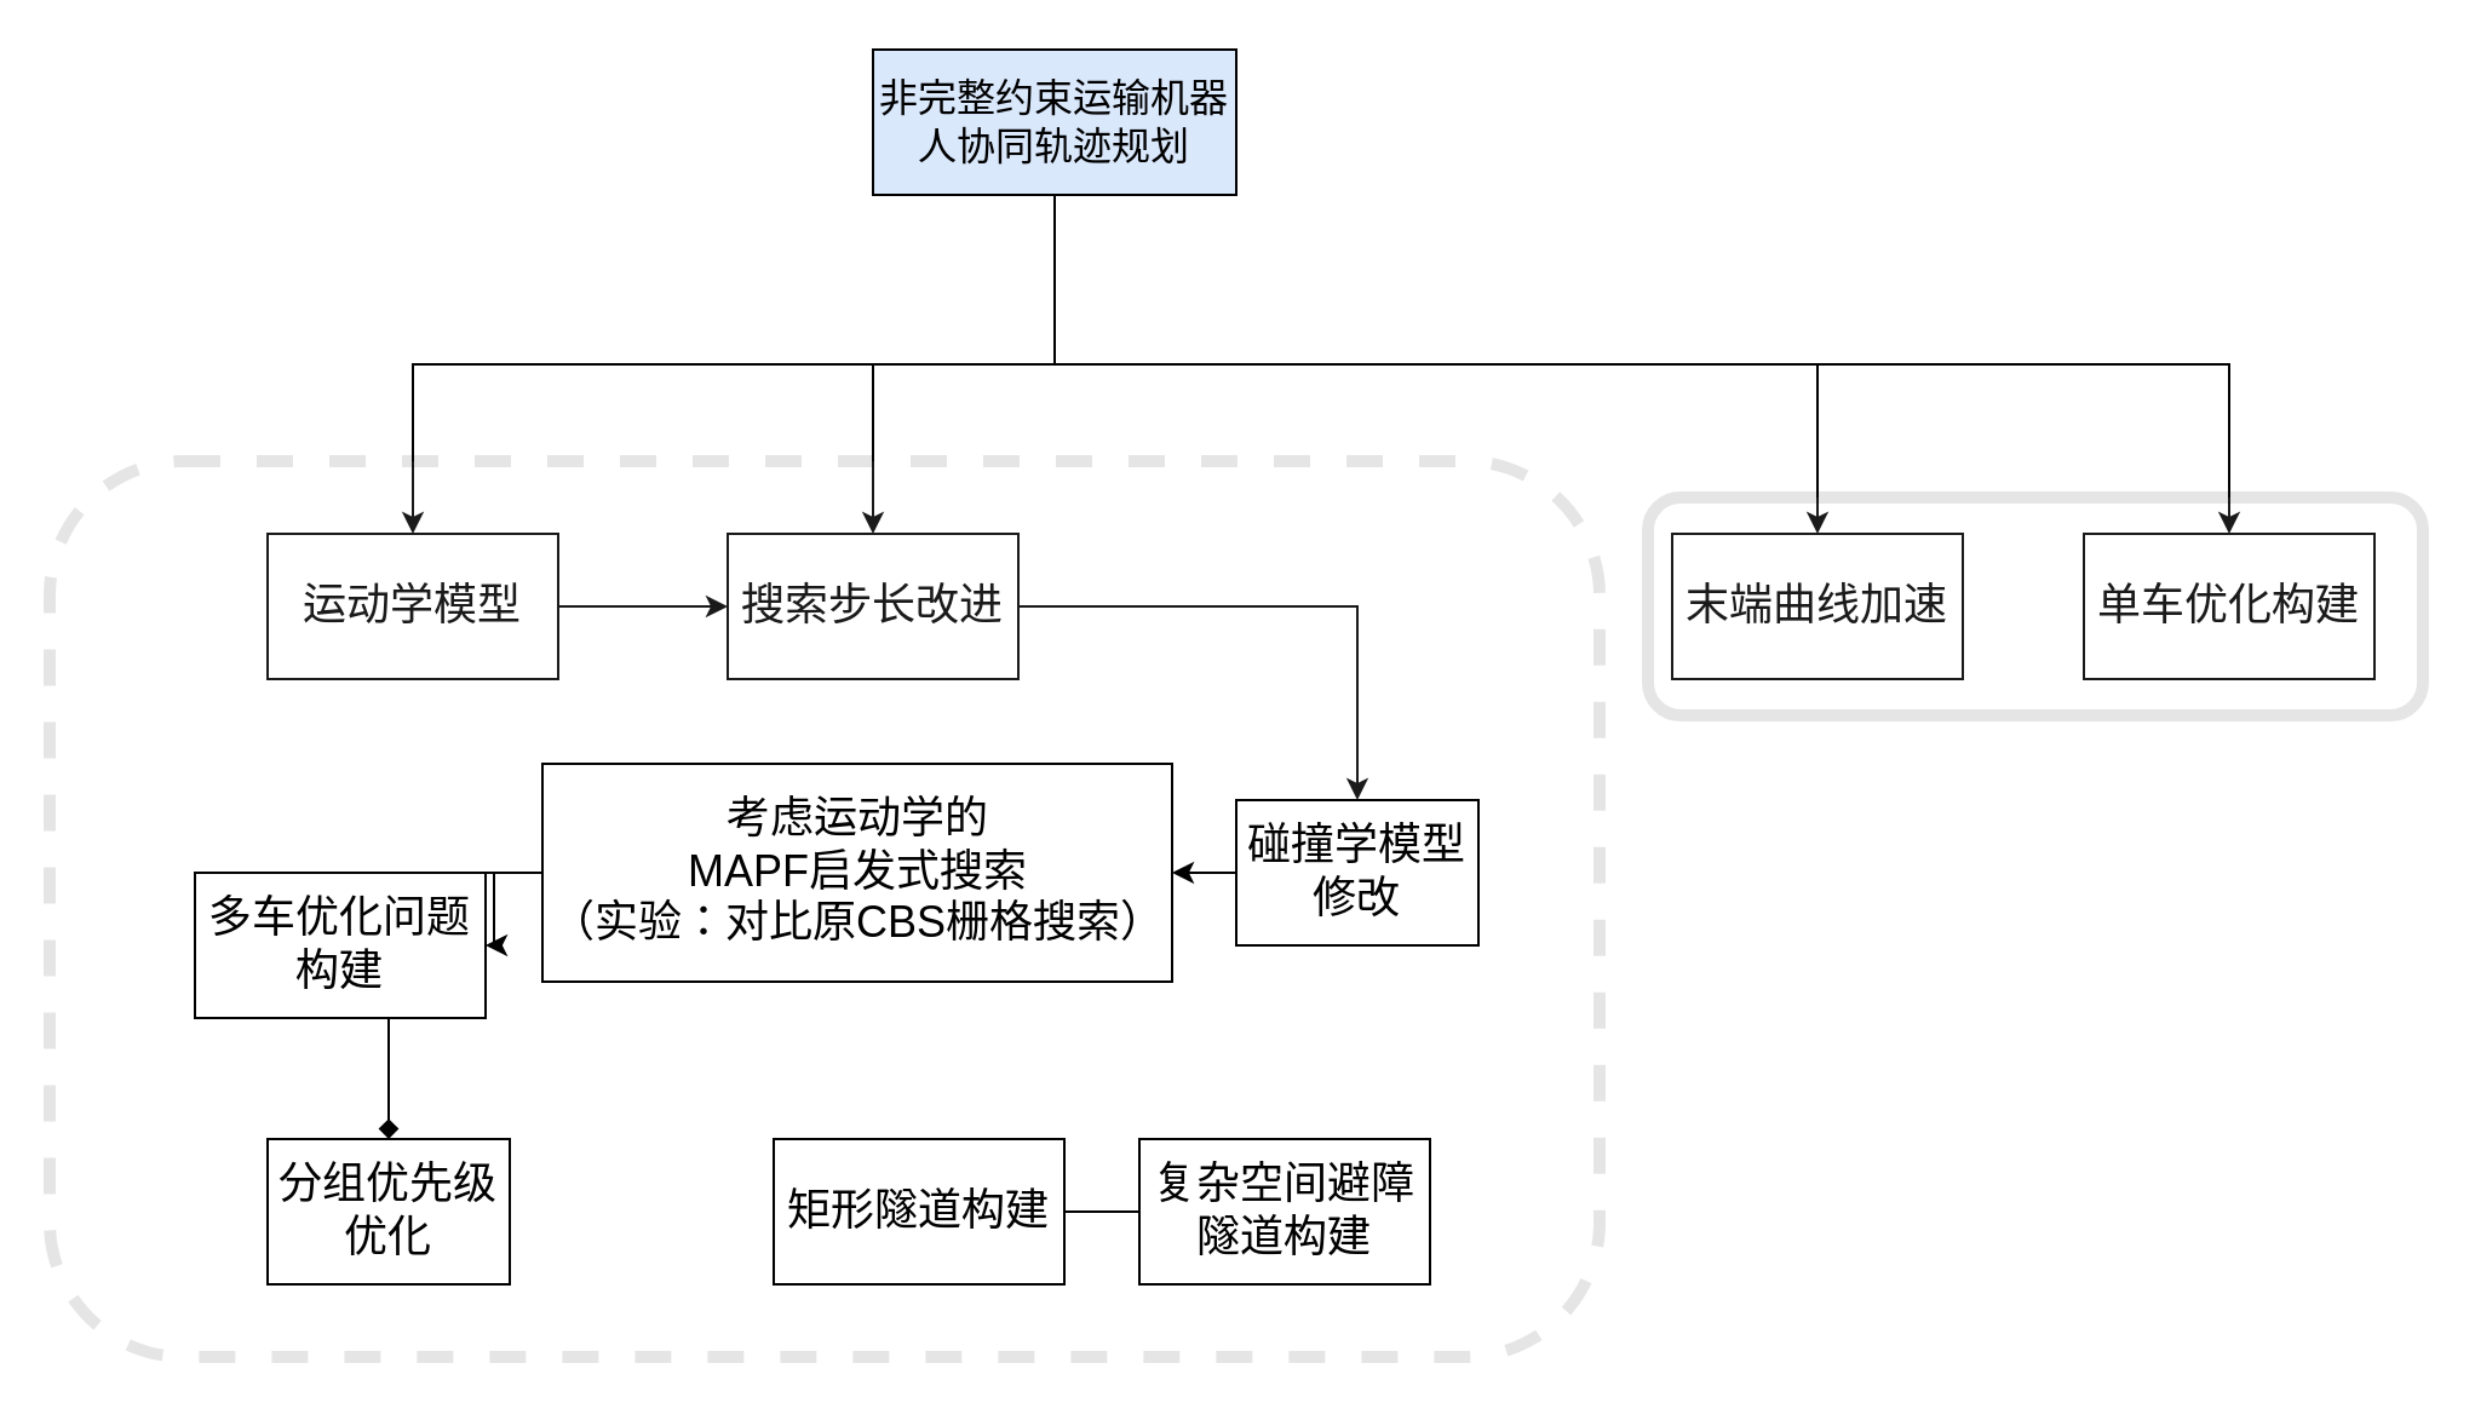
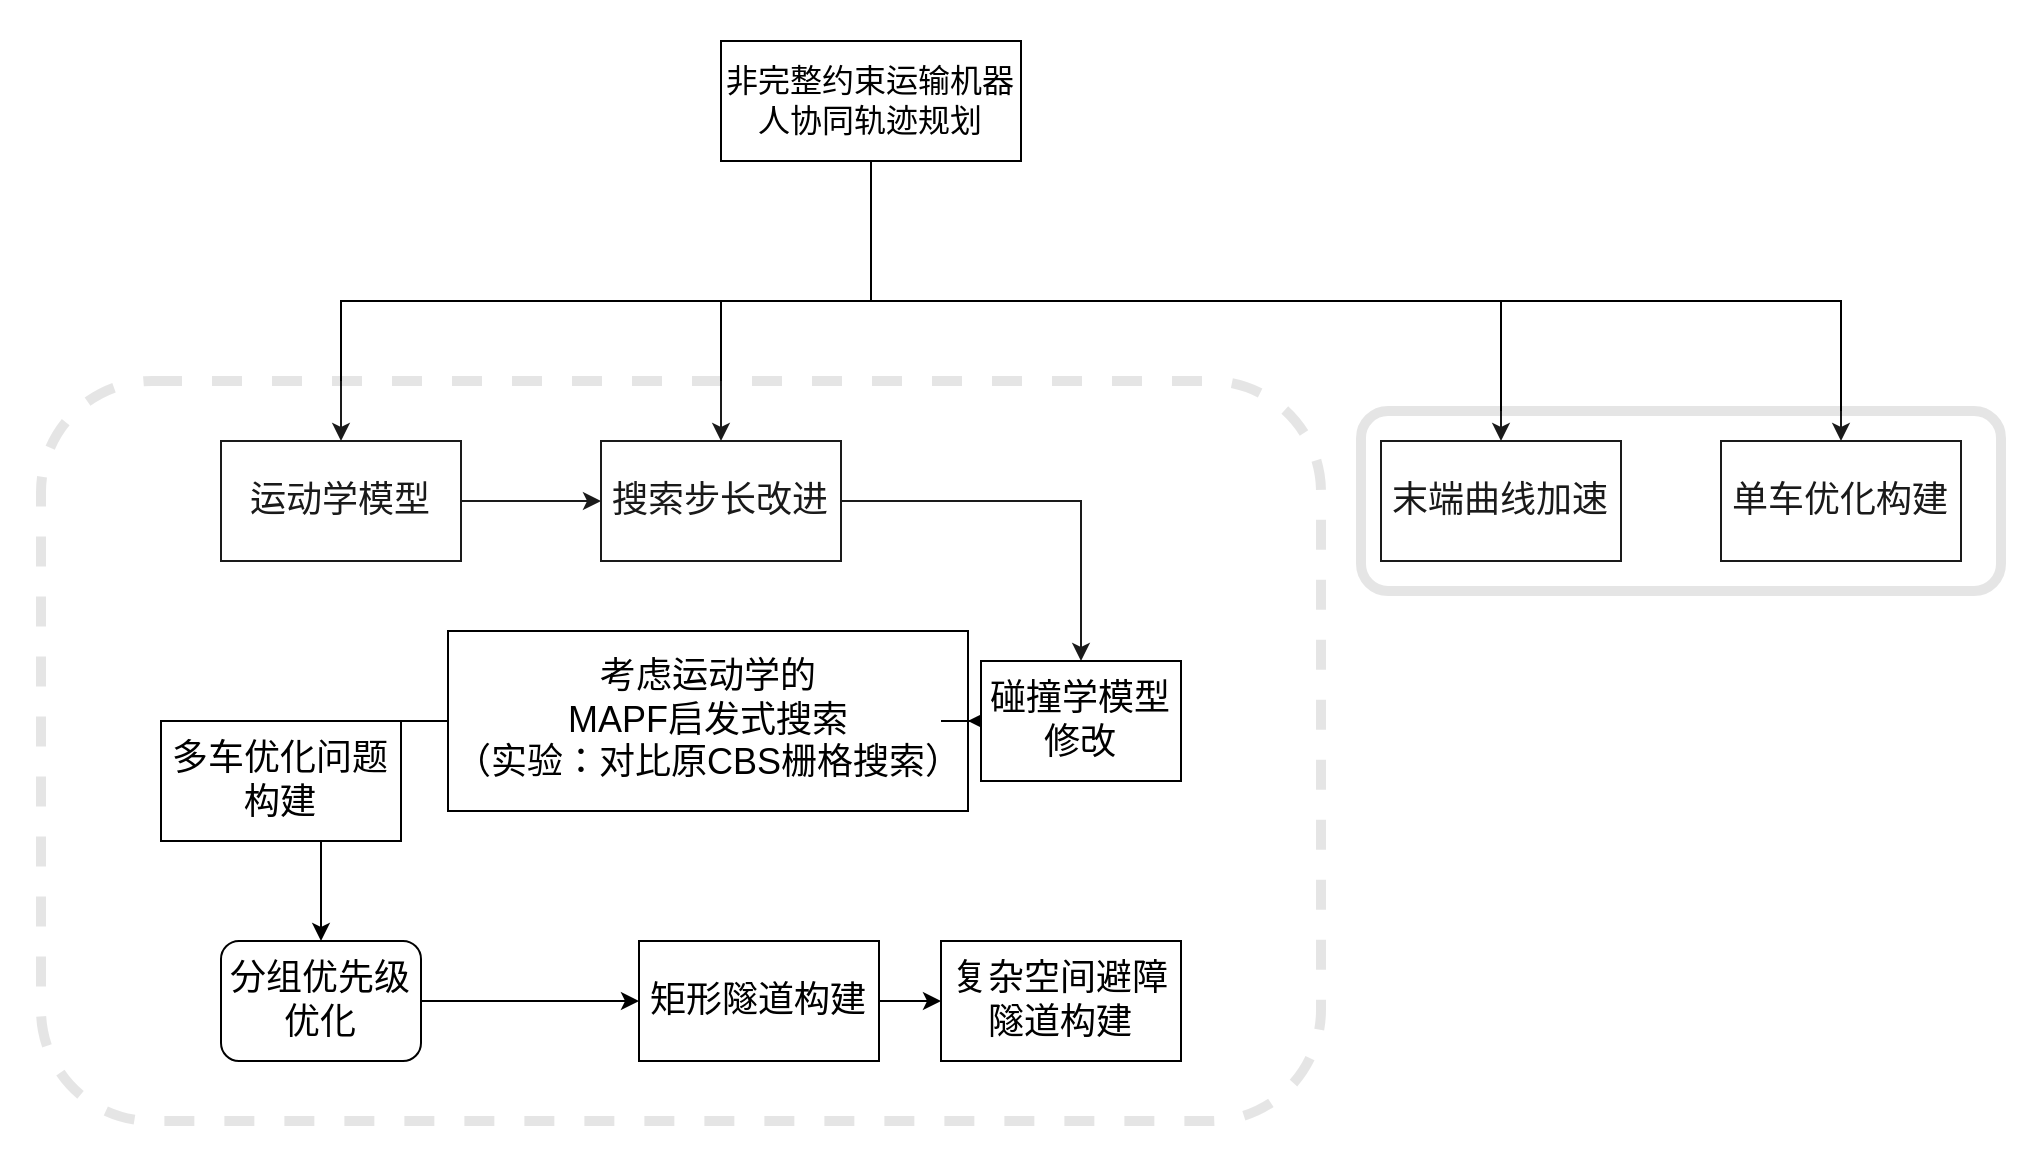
  <mxCell id="0" />
  <mxCell id="1" parent="0" />
  <mxCell id="2" style="edgeStyle=orthogonalEdgeStyle;rounded=0;orthogonalLoop=1;jettySize=auto;html=1;entryX=0;entryY=0.5;entryDx=0;entryDy=0;fontSize=18;" parent="1" source="3" target="5" edge="1"><mxGeometry relative="1" as="geometry" /></mxCell>
  <mxCell id="3" value="&lt;font style=&quot;font-size: 18px;&quot;&gt;运动学模型&lt;/font&gt;" style="rounded=0;whiteSpace=wrap;html=1;" parent="1" vertex="1"><mxGeometry x="110" y="220" width="120" height="60" as="geometry" /></mxCell>
  <mxCell id="4" style="edgeStyle=orthogonalEdgeStyle;rounded=0;orthogonalLoop=1;jettySize=auto;html=1;entryX=0.5;entryY=0;entryDx=0;entryDy=0;fontSize=18;" parent="1" source="5" target="18" edge="1"><mxGeometry relative="1" as="geometry" /></mxCell>
  <mxCell id="5" value="&lt;font style=&quot;font-size: 18px;&quot;&gt;搜索步长改进&lt;/font&gt;" style="rounded=0;whiteSpace=wrap;html=1;" parent="1" vertex="1"><mxGeometry x="300" y="220" width="120" height="60" as="geometry" /></mxCell>
  <mxCell id="6" value="&lt;font style=&quot;font-size: 18px;&quot;&gt;单车优化构建&lt;/font&gt;" style="rounded=0;whiteSpace=wrap;html=1;" parent="1" vertex="1"><mxGeometry x="860" y="220" width="120" height="60" as="geometry" /></mxCell>
  <mxCell id="7" value="&lt;font style=&quot;font-size: 18px;&quot;&gt;末端曲线加速&lt;/font&gt;" style="rounded=0;whiteSpace=wrap;html=1;" parent="1" vertex="1"><mxGeometry x="690" y="220" width="120" height="60" as="geometry" /></mxCell>
  <mxCell id="8" style="edgeStyle=orthogonalEdgeStyle;rounded=0;orthogonalLoop=1;jettySize=auto;html=1;" parent="1" source="12" target="5" edge="1"><mxGeometry relative="1" as="geometry" /></mxCell>
  <mxCell id="9" style="edgeStyle=orthogonalEdgeStyle;rounded=0;orthogonalLoop=1;jettySize=auto;html=1;exitX=0.5;exitY=1;exitDx=0;exitDy=0;" parent="1" source="12" target="7" edge="1"><mxGeometry relative="1" as="geometry"><Array as="points"><mxPoint x="435" y="150" /><mxPoint x="750" y="150" /></Array></mxGeometry></mxCell>
  <mxCell id="10" style="edgeStyle=orthogonalEdgeStyle;rounded=0;orthogonalLoop=1;jettySize=auto;html=1;exitX=0.5;exitY=1;exitDx=0;exitDy=0;" parent="1" source="12" target="6" edge="1"><mxGeometry relative="1" as="geometry" /></mxCell>
  <mxCell id="11" style="edgeStyle=orthogonalEdgeStyle;rounded=0;orthogonalLoop=1;jettySize=auto;html=1;exitX=0.5;exitY=1;exitDx=0;exitDy=0;" parent="1" source="12" target="3" edge="1"><mxGeometry relative="1" as="geometry" /></mxCell>
- <mxCell id="12" value="&lt;font style=&quot;font-size: 16px;&quot;&gt;非完整约束运输机器人协同轨迹规划&lt;/font&gt;" style="rounded=0;whiteSpace=wrap;html=1;fillColor=#dae8fc;" parent="1" vertex="1"><mxGeometry x="360" y="20" width="150" height="60" as="geometry" /></mxCell>
+ <mxCell id="12" value="&lt;font style=&quot;font-size: 16px;&quot;&gt;非完整约束运输机器人协同轨迹规划&lt;/font&gt;" style="rounded=0;whiteSpace=wrap;html=1;" parent="1" vertex="1"><mxGeometry x="360" y="20" width="150" height="60" as="geometry" /></mxCell>
  <mxCell id="13" value="" style="rounded=1;whiteSpace=wrap;html=1;gradientColor=none;opacity=10;strokeWidth=5;dashed=1;" parent="1" vertex="1"><mxGeometry x="20" y="190" width="640" height="370" as="geometry" /></mxCell>
- <mxCell id="14" style="edgeStyle=orthogonalEdgeStyle;rounded=0;orthogonalLoop=1;jettySize=auto;html=1;fontSize=18;endArrow=diamond;" parent="1" source="16" target="22" edge="1"><mxGeometry relative="1" as="geometry" /></mxCell>
- <mxCell id="15" value="" style="edgeStyle=orthogonalEdgeStyle;rounded=0;orthogonalLoop=1;jettySize=auto;html=1;" edge="1" parent="1" source="16" target="20"><mxGeometry relative="1" as="geometry" /></mxCell>
+ <mxCell id="14" style="edgeStyle=orthogonalEdgeStyle;rounded=0;orthogonalLoop=1;jettySize=auto;html=1;fontSize=18;" parent="1" source="16" target="22" edge="1"><mxGeometry relative="1" as="geometry" /></mxCell>
  <mxCell id="16" value="&lt;font style=&quot;font-size: 18px;&quot;&gt;考虑运动学的&lt;br&gt;MAPF启发式搜索&lt;br&gt;（实验：对比原CBS栅格搜索）&lt;/font&gt;" style="rounded=0;whiteSpace=wrap;html=1;strokeWidth=1;gradientColor=none;" parent="1" vertex="1"><mxGeometry x="223.5" y="315" width="260" height="90" as="geometry" /></mxCell>
  <mxCell id="17" style="edgeStyle=orthogonalEdgeStyle;rounded=0;orthogonalLoop=1;jettySize=auto;html=1;exitX=0;exitY=0.5;exitDx=0;exitDy=0;fontSize=18;" parent="1" source="18" target="16" edge="1"><mxGeometry relative="1" as="geometry" /></mxCell>
- <mxCell id="18" value="&lt;font style=&quot;font-size: 18px;&quot;&gt;碰撞学模型修改&lt;/font&gt;" style="rounded=0;whiteSpace=wrap;html=1;strokeWidth=1;gradientColor=none;" parent="1" vertex="1"><mxGeometry x="510" y="330" width="100" height="60" as="geometry" /></mxCell>
+ <mxCell id="18" value="&lt;font style=&quot;font-size: 18px;&quot;&gt;碰撞学模型修改&lt;/font&gt;" style="rounded=0;whiteSpace=wrap;html=1;strokeWidth=1;gradientColor=none;" parent="1" vertex="1"><mxGeometry x="490" y="330" width="100" height="60" as="geometry" /></mxCell>
  <mxCell id="19" style="edgeStyle=orthogonalEdgeStyle;rounded=0;orthogonalLoop=1;jettySize=auto;html=1;exitX=0.5;exitY=1;exitDx=0;exitDy=0;fontSize=18;" parent="1" source="16" target="16" edge="1"><mxGeometry relative="1" as="geometry" /></mxCell>
  <mxCell id="20" value="多车优化问题构建" style="rounded=0;whiteSpace=wrap;html=1;strokeWidth=1;fontSize=18;gradientColor=none;" parent="1" vertex="1"><mxGeometry x="80" y="360" width="120" height="60" as="geometry" /></mxCell>
- <mxCell id="22" value="分组优先级优化" style="rounded=0;whiteSpace=wrap;html=1;strokeWidth=1;fontSize=18;gradientColor=none;" parent="1" vertex="1"><mxGeometry x="110" y="470" width="100" height="60" as="geometry" /></mxCell>
- <mxCell id="23" style="edgeStyle=orthogonalEdgeStyle;rounded=0;orthogonalLoop=1;jettySize=auto;html=1;fontSize=18;endArrow=none;" parent="1" source="24" target="25" edge="1"><mxGeometry relative="1" as="geometry" /></mxCell>
+ <mxCell id="21" style="edgeStyle=orthogonalEdgeStyle;rounded=0;orthogonalLoop=1;jettySize=auto;html=1;entryX=0;entryY=0.5;entryDx=0;entryDy=0;fontSize=18;" parent="1" source="22" target="24" edge="1"><mxGeometry relative="1" as="geometry" /></mxCell>
+ <mxCell id="22" value="分组优先级优化" style="whiteSpace=wrap;html=1;strokeWidth=1;fontSize=18;gradientColor=none;rounded=1;" parent="1" vertex="1"><mxGeometry x="110" y="470" width="100" height="60" as="geometry" /></mxCell>
+ <mxCell id="23" style="edgeStyle=orthogonalEdgeStyle;rounded=0;orthogonalLoop=1;jettySize=auto;html=1;fontSize=18;" parent="1" source="24" target="25" edge="1"><mxGeometry relative="1" as="geometry" /></mxCell>
  <mxCell id="24" value="矩形隧道构建" style="rounded=0;whiteSpace=wrap;html=1;strokeWidth=1;fontSize=18;gradientColor=none;" parent="1" vertex="1"><mxGeometry x="319" y="470" width="120" height="60" as="geometry" /></mxCell>
  <mxCell id="25" value="复杂空间避障隧道构建" style="rounded=0;whiteSpace=wrap;html=1;strokeWidth=1;fontSize=18;gradientColor=none;" parent="1" vertex="1"><mxGeometry x="470" y="470" width="120" height="60" as="geometry" /></mxCell>
  <mxCell id="26" value="" style="rounded=1;whiteSpace=wrap;html=1;strokeWidth=5;fontSize=16;gradientColor=none;textOpacity=10;labelBackgroundColor=none;opacity=10;" parent="1" vertex="1"><mxGeometry x="680" y="205" width="320" height="90" as="geometry" /></mxCell>
